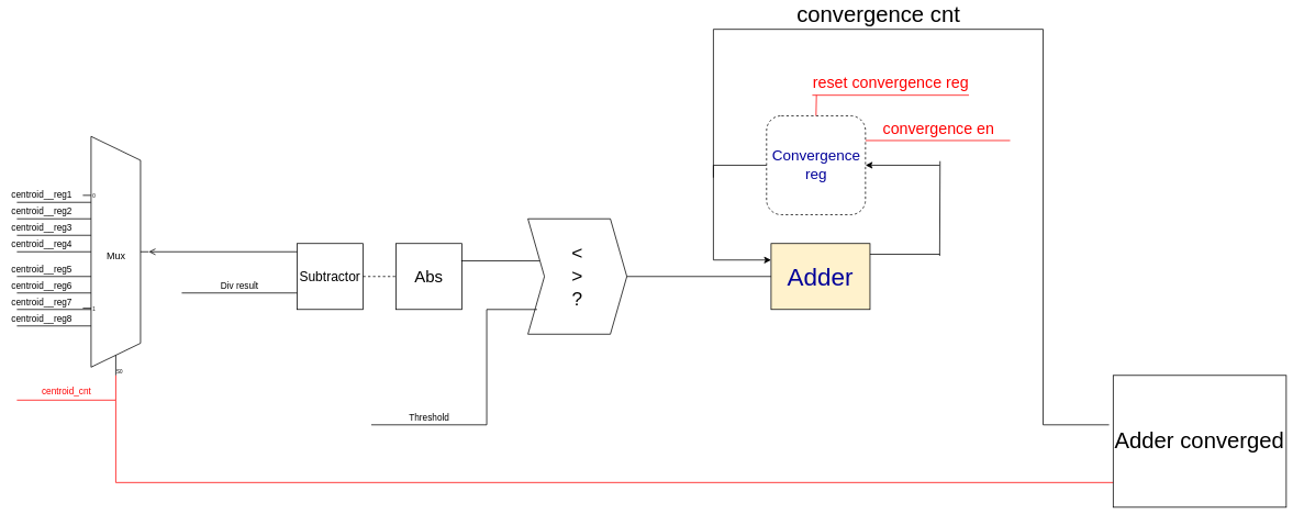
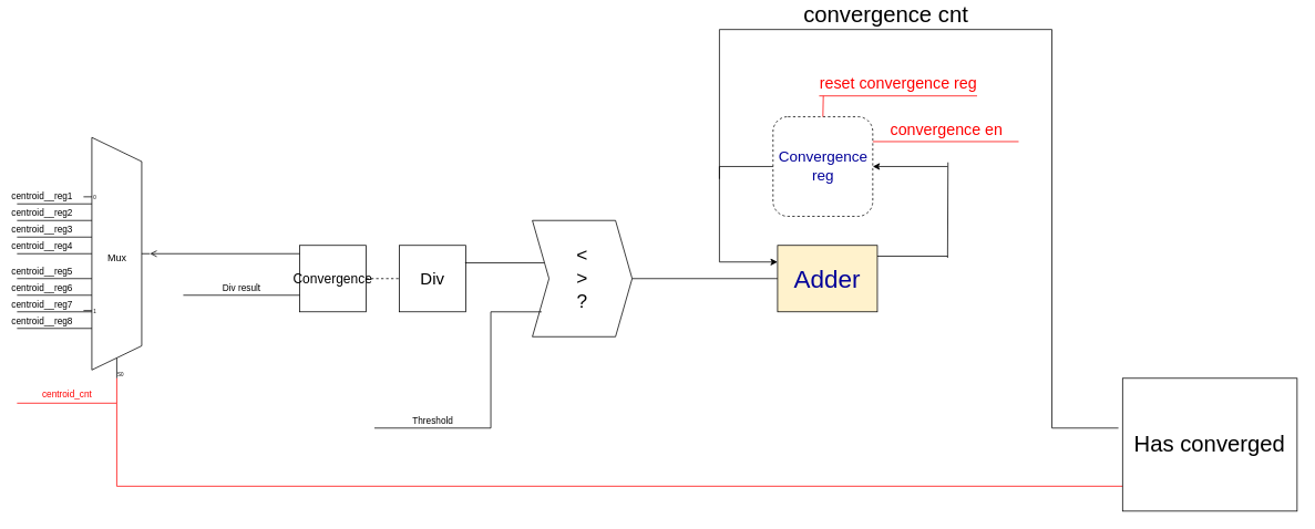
  <mxCell id="0" />
  <mxCell id="1" parent="0" />
  <mxCell id="2" value="Mux" style="shadow=0;dashed=0;align=center;fillColor=#ffffff;html=1;strokeWidth=1;shape=mxgraph.electrical.abstract.mux2;" vertex="1" parent="1"><mxGeometry x="100" y="150" width="80" height="290" as="geometry" /></mxCell>
  <mxCell id="3" value="" style="endArrow=none;html=1;entryX=0.375;entryY=1;entryDx=10;entryDy=0;entryPerimeter=0;strokeColor=#FF0000;fontColor=#FF0000;" edge="1" parent="1" target="2"><mxGeometry width="50" height="50" relative="1" as="geometry"><mxPoint x="140" y="470" as="sourcePoint" /><mxPoint x="130" y="460" as="targetPoint" /></mxGeometry></mxCell>
  <mxCell id="4" value="centroid_cnt" style="endArrow=none;html=1;strokeColor=#FF0000;fontColor=#FF0000;" edge="1" parent="1"><mxGeometry y="10" width="50" height="50" relative="1" as="geometry"><mxPoint x="20" y="470" as="sourcePoint" /><mxPoint x="140" y="470" as="targetPoint" /><mxPoint as="offset" /></mxGeometry></mxCell>
  <mxCell id="5" value="centroid__reg2" style="endArrow=none;html=1;strokeColor=#000000;fontColor=#000000;entryX=0;entryY=0.236;entryDx=0;entryDy=3;entryPerimeter=0;" edge="1" parent="1"><mxGeometry x="-0.333" y="9" width="50" height="50" relative="1" as="geometry"><mxPoint x="20" y="250" as="sourcePoint" /><mxPoint x="110" y="250" as="targetPoint" /><mxPoint as="offset" /></mxGeometry></mxCell>
  <mxCell id="6" value="centroid__reg3" style="endArrow=none;html=1;strokeColor=#000000;fontColor=#000000;entryX=0;entryY=0.236;entryDx=0;entryDy=3;entryPerimeter=0;" edge="1" parent="1"><mxGeometry x="-0.333" y="9" width="50" height="50" relative="1" as="geometry"><mxPoint x="20" y="270" as="sourcePoint" /><mxPoint x="110" y="270" as="targetPoint" /><mxPoint as="offset" /></mxGeometry></mxCell>
  <mxCell id="7" value="centroid__reg4" style="endArrow=none;html=1;strokeColor=#000000;fontColor=#000000;entryX=0;entryY=0.236;entryDx=0;entryDy=3;entryPerimeter=0;" edge="1" parent="1"><mxGeometry x="-0.333" y="9" width="50" height="50" relative="1" as="geometry"><mxPoint x="20" y="290" as="sourcePoint" /><mxPoint x="110" y="290" as="targetPoint" /><mxPoint as="offset" /></mxGeometry></mxCell>
  <mxCell id="8" value="centroid__reg1" style="endArrow=none;html=1;strokeColor=#000000;fontColor=#000000;entryX=0;entryY=0.236;entryDx=0;entryDy=3;entryPerimeter=0;" edge="1" parent="1"><mxGeometry x="-0.333" y="9" width="50" height="50" relative="1" as="geometry"><mxPoint x="20" y="230" as="sourcePoint" /><mxPoint x="110" y="230" as="targetPoint" /><mxPoint as="offset" /></mxGeometry></mxCell>
  <mxCell id="9" value="centroid__reg6" style="endArrow=none;html=1;strokeColor=#000000;fontColor=#000000;entryX=0;entryY=0.236;entryDx=0;entryDy=3;entryPerimeter=0;" edge="1" parent="1"><mxGeometry x="-0.333" y="9" width="50" height="50" relative="1" as="geometry"><mxPoint x="20" y="340" as="sourcePoint" /><mxPoint x="110" y="340" as="targetPoint" /><mxPoint as="offset" /></mxGeometry></mxCell>
  <mxCell id="10" value="centroid__reg7" style="endArrow=none;html=1;strokeColor=#000000;fontColor=#000000;entryX=0;entryY=0.236;entryDx=0;entryDy=3;entryPerimeter=0;" edge="1" parent="1"><mxGeometry x="-0.333" y="9" width="50" height="50" relative="1" as="geometry"><mxPoint x="20" y="360" as="sourcePoint" /><mxPoint x="110" y="360" as="targetPoint" /><mxPoint as="offset" /></mxGeometry></mxCell>
  <mxCell id="11" value="centroid__reg8" style="endArrow=none;html=1;strokeColor=#000000;fontColor=#000000;entryX=0;entryY=0.236;entryDx=0;entryDy=3;entryPerimeter=0;" edge="1" parent="1"><mxGeometry x="-0.333" y="9" width="50" height="50" relative="1" as="geometry"><mxPoint x="20" y="380" as="sourcePoint" /><mxPoint x="110" y="380" as="targetPoint" /><mxPoint as="offset" /></mxGeometry></mxCell>
  <mxCell id="12" value="centroid__reg5" style="endArrow=none;html=1;strokeColor=#000000;fontColor=#000000;entryX=0;entryY=0.236;entryDx=0;entryDy=3;entryPerimeter=0;" edge="1" parent="1"><mxGeometry x="-0.333" y="9" width="50" height="50" relative="1" as="geometry"><mxPoint x="20" y="320" as="sourcePoint" /><mxPoint x="110" y="320" as="targetPoint" /><mxPoint as="offset" /></mxGeometry></mxCell>
- <mxCell id="13" value="&lt;font style=&quot;font-size: 16px&quot;&gt;Subtractor&lt;/font&gt;" style="whiteSpace=wrap;html=1;aspect=fixed;fillColor=none;fontColor=#000000;" vertex="1" parent="1"><mxGeometry x="360" y="280" width="80" height="80" as="geometry" /></mxCell>
- <mxCell id="14" value="&lt;font style=&quot;font-size: 20px&quot;&gt;Abs&lt;/font&gt;" style="whiteSpace=wrap;html=1;aspect=fixed;fillColor=none;fontColor=#000000;" vertex="1" parent="1"><mxGeometry x="480" y="280" width="80" height="80" as="geometry" /></mxCell>
+ <mxCell id="13" value="&lt;font style=&quot;font-size: 16px&quot;&gt;Convergence&lt;/font&gt;" style="whiteSpace=wrap;html=1;aspect=fixed;fillColor=none;fontColor=#000000;" vertex="1" parent="1"><mxGeometry x="360" y="280" width="80" height="80" as="geometry" /></mxCell>
+ <mxCell id="14" value="&lt;font style=&quot;font-size: 20px&quot;&gt;Div&lt;/font&gt;" style="whiteSpace=wrap;html=1;aspect=fixed;fillColor=none;fontColor=#000000;" vertex="1" parent="1"><mxGeometry x="480" y="280" width="80" height="80" as="geometry" /></mxCell>
  <mxCell id="15" value="Div result" style="endArrow=none;html=1;strokeColor=#000000;fontColor=#000000;verticalAlign=bottom;" edge="1" parent="1"><mxGeometry width="50" height="50" relative="1" as="geometry"><mxPoint x="220" y="340" as="sourcePoint" /><mxPoint x="360" y="340" as="targetPoint" /></mxGeometry></mxCell>
  <mxCell id="16" value="" style="endArrow=open;html=1;strokeColor=#000000;fontColor=#000000;entryX=1;entryY=0.5;entryDx=0;entryDy=-5;entryPerimeter=0;exitX=0;exitY=0.125;exitDx=0;exitDy=0;exitPerimeter=0;" edge="1" parent="1" source="13" target="2"><mxGeometry width="50" height="50" relative="1" as="geometry"><mxPoint x="260" y="295" as="sourcePoint" /><mxPoint x="240" y="320" as="targetPoint" /></mxGeometry></mxCell>
  <mxCell id="17" value="" style="endArrow=none;html=1;strokeColor=#000000;fontColor=#000000;entryX=0;entryY=0.5;entryDx=0;entryDy=0;exitX=1;exitY=0.5;exitDx=0;exitDy=0;dashed=1;" edge="1" parent="1" source="13" target="14"><mxGeometry width="50" height="50" relative="1" as="geometry"><mxPoint x="420" y="430" as="sourcePoint" /><mxPoint x="470" y="380" as="targetPoint" /></mxGeometry></mxCell>
  <mxCell id="18" value="&amp;lt;&lt;br style=&quot;font-size: 23px;&quot;&gt;&amp;gt;&lt;br style=&quot;font-size: 23px;&quot;&gt;?" style="shape=step;perimeter=stepPerimeter;whiteSpace=wrap;html=1;fixedSize=1;fillColor=none;fontColor=#000000;fontSize=23;" vertex="1" parent="1"><mxGeometry x="640" y="250" width="120" height="140" as="geometry" /></mxCell>
  <mxCell id="19" value="" style="endArrow=none;html=1;strokeColor=#000000;fontColor=#000000;entryX=0.117;entryY=0.364;entryDx=0;entryDy=0;entryPerimeter=0;" edge="1" parent="1" target="18"><mxGeometry width="50" height="50" relative="1" as="geometry"><mxPoint x="559" y="301" as="sourcePoint" /><mxPoint x="652" y="292" as="targetPoint" /></mxGeometry></mxCell>
  <mxCell id="20" value="" style="endArrow=none;html=1;strokeColor=#000000;fontColor=#000000;entryX=0.092;entryY=0.786;entryDx=0;entryDy=0;entryPerimeter=0;" edge="1" parent="1" target="18"><mxGeometry width="50" height="50" relative="1" as="geometry"><mxPoint x="590" y="360" as="sourcePoint" /><mxPoint x="580" y="430" as="targetPoint" /></mxGeometry></mxCell>
  <mxCell id="21" value="" style="endArrow=none;html=1;strokeColor=#000000;fontColor=#000000;" edge="1" parent="1"><mxGeometry width="50" height="50" relative="1" as="geometry"><mxPoint x="590" y="500" as="sourcePoint" /><mxPoint x="590" y="360" as="targetPoint" /></mxGeometry></mxCell>
  <mxCell id="22" value="Threshold" style="endArrow=none;html=1;strokeColor=#000000;fontColor=#000000;verticalAlign=bottom;" edge="1" parent="1"><mxGeometry width="50" height="50" relative="1" as="geometry"><mxPoint x="450" y="500" as="sourcePoint" /><mxPoint x="590" y="500" as="targetPoint" /></mxGeometry></mxCell>
  <mxCell id="23" value="" style="endArrow=none;html=1;strokeColor=#000000;fontSize=23;fontColor=#000000;exitX=1;exitY=0.5;exitDx=0;exitDy=0;" edge="1" parent="1" source="18" target="24"><mxGeometry width="50" height="50" relative="1" as="geometry"><mxPoint x="810" y="330" as="sourcePoint" /><mxPoint x="880" y="320" as="targetPoint" /></mxGeometry></mxCell>
  <mxCell id="24" value="Adder" style="rounded=0;whiteSpace=wrap;html=1;fontSize=30;fontColor=#000099;fillColor=#fff2cc;" vertex="1" parent="1"><mxGeometry x="935" y="280" width="120" height="80" as="geometry" /></mxCell>
  <mxCell id="25" value="Convergence reg" style="rounded=1;whiteSpace=wrap;html=1;fontSize=18;fontColor=#000099;dashed=1;" vertex="1" parent="1"><mxGeometry x="929.5" y="125" width="120" height="120" as="geometry" /></mxCell>
  <mxCell id="26" value="" style="endArrow=none;html=1;strokeColor=#000000;fontSize=23;fontColor=#000000;" edge="1" parent="1"><mxGeometry width="50" height="50" relative="1" as="geometry"><mxPoint x="865" y="300" as="sourcePoint" /><mxPoint x="865" y="185" as="targetPoint" /></mxGeometry></mxCell>
  <mxCell id="27" value="" style="endArrow=none;html=1;strokeColor=#000000;fontSize=23;fontColor=#000000;entryX=0;entryY=0.5;entryDx=0;entryDy=0;" edge="1" parent="1" target="25"><mxGeometry width="50" height="50" relative="1" as="geometry"><mxPoint x="865" y="185" as="sourcePoint" /><mxPoint x="845" y="180" as="targetPoint" /></mxGeometry></mxCell>
  <mxCell id="28" value="" style="endArrow=none;html=1;strokeColor=#000000;fontSize=23;fontColor=#000000;" edge="1" parent="1"><mxGeometry width="50" height="50" relative="1" as="geometry"><mxPoint x="1055" y="293" as="sourcePoint" /><mxPoint x="1139.5" y="293" as="targetPoint" /></mxGeometry></mxCell>
  <mxCell id="29" value="" style="endArrow=none;html=1;strokeColor=#000000;fontSize=23;fontColor=#000000;" edge="1" parent="1"><mxGeometry width="50" height="50" relative="1" as="geometry"><mxPoint x="1139.5" y="295" as="sourcePoint" /><mxPoint x="1140" y="180" as="targetPoint" /></mxGeometry></mxCell>
  <mxCell id="30" value="convergence en" style="endArrow=none;html=1;strokeColor=#FF0000;fontSize=19;fontColor=#FF0000;exitX=1;exitY=0.25;exitDx=0;exitDy=0;verticalAlign=bottom;" edge="1" parent="1" source="25"><mxGeometry width="50" height="50" relative="1" as="geometry"><mxPoint x="1125" y="190" as="sourcePoint" /><mxPoint x="1225" y="155" as="targetPoint" /></mxGeometry></mxCell>
  <mxCell id="31" value="" style="endArrow=classic;html=1;strokeColor=#000000;fontSize=19;fontColor=#FF0000;entryX=1;entryY=0.5;entryDx=0;entryDy=0;" edge="1" parent="1" target="25"><mxGeometry width="50" height="50" relative="1" as="geometry"><mxPoint x="1139.5" y="185" as="sourcePoint" /><mxPoint x="1269.5" y="185" as="targetPoint" /></mxGeometry></mxCell>
  <mxCell id="32" value="" style="endArrow=classic;html=1;strokeColor=#000000;fontSize=19;fontColor=#FF0000;entryX=0;entryY=0.25;entryDx=0;entryDy=0;" edge="1" parent="1" target="24"><mxGeometry width="50" height="50" relative="1" as="geometry"><mxPoint x="865" y="300" as="sourcePoint" /><mxPoint x="939.5" y="271" as="targetPoint" /></mxGeometry></mxCell>
  <mxCell id="33" value="" style="endArrow=none;html=1;strokeColor=#FF0000;fontSize=19;fontColor=#FF0000;exitX=0.5;exitY=0;exitDx=0;exitDy=0;" edge="1" parent="1" source="25"><mxGeometry width="50" height="50" relative="1" as="geometry"><mxPoint x="1015" y="70" as="sourcePoint" /><mxPoint x="990" y="100" as="targetPoint" /></mxGeometry></mxCell>
  <mxCell id="34" value="reset convergence reg" style="endArrow=none;html=1;strokeColor=#FF0000;fontSize=19;fontColor=#FF0000;verticalAlign=bottom;" edge="1" parent="1"><mxGeometry width="50" height="50" relative="1" as="geometry"><mxPoint x="985" y="100" as="sourcePoint" /><mxPoint x="1175" y="100" as="targetPoint" /></mxGeometry></mxCell>
  <mxCell id="35" value="" style="endArrow=none;html=1;strokeColor=#FF0000;fontSize=27;fontColor=#000000;" edge="1" parent="1"><mxGeometry width="50" height="50" relative="1" as="geometry"><mxPoint x="140" y="570" as="sourcePoint" /><mxPoint x="140" y="470" as="targetPoint" /></mxGeometry></mxCell>
  <mxCell id="36" value="" style="endArrow=none;html=1;strokeColor=#FF0000;fontSize=27;fontColor=#000000;" edge="1" parent="1"><mxGeometry width="50" height="50" relative="1" as="geometry"><mxPoint x="140" y="570" as="sourcePoint" /><mxPoint x="1450" y="570" as="targetPoint" /></mxGeometry></mxCell>
- <mxCell id="37" value="&lt;span style=&quot;white-space: normal&quot;&gt;Adder converged&lt;/span&gt;" style="rounded=0;whiteSpace=wrap;html=1;fillColor=#ffffff;fontSize=27;fontColor=#000000;" vertex="1" parent="1"><mxGeometry x="1350" y="440" width="210" height="160" as="geometry" /></mxCell>
+ <mxCell id="37" value="&lt;span style=&quot;white-space: normal&quot;&gt;Has converged&lt;/span&gt;" style="rounded=0;whiteSpace=wrap;html=1;fillColor=#ffffff;fontSize=27;fontColor=#000000;" vertex="1" parent="1"><mxGeometry x="1350" y="440" width="210" height="160" as="geometry" /></mxCell>
  <mxCell id="38" value="" style="endArrow=none;html=1;strokeColor=#000000;fontSize=27;fontColor=#000000;" edge="1" parent="1"><mxGeometry width="50" height="50" relative="1" as="geometry"><mxPoint x="865" y="200" as="sourcePoint" /><mxPoint x="865" y="20" as="targetPoint" /></mxGeometry></mxCell>
  <mxCell id="39" value="convergence cnt" style="endArrow=none;html=1;strokeColor=#000000;fontSize=27;fontColor=#000000;verticalAlign=bottom;" edge="1" parent="1"><mxGeometry width="50" height="50" relative="1" as="geometry"><mxPoint x="865" y="20" as="sourcePoint" /><mxPoint x="1265" y="20" as="targetPoint" /></mxGeometry></mxCell>
  <mxCell id="40" value="" style="endArrow=none;html=1;strokeColor=#000000;fontSize=27;fontColor=#000000;" edge="1" parent="1"><mxGeometry width="50" height="50" relative="1" as="geometry"><mxPoint x="1345" y="500" as="sourcePoint" /><mxPoint x="1265" y="500" as="targetPoint" /></mxGeometry></mxCell>
  <mxCell id="41" value="" style="endArrow=none;html=1;strokeColor=#000000;fontSize=27;fontColor=#000000;" edge="1" parent="1"><mxGeometry width="50" height="50" relative="1" as="geometry"><mxPoint x="1265" y="500" as="sourcePoint" /><mxPoint x="1265" y="20" as="targetPoint" /></mxGeometry></mxCell>
